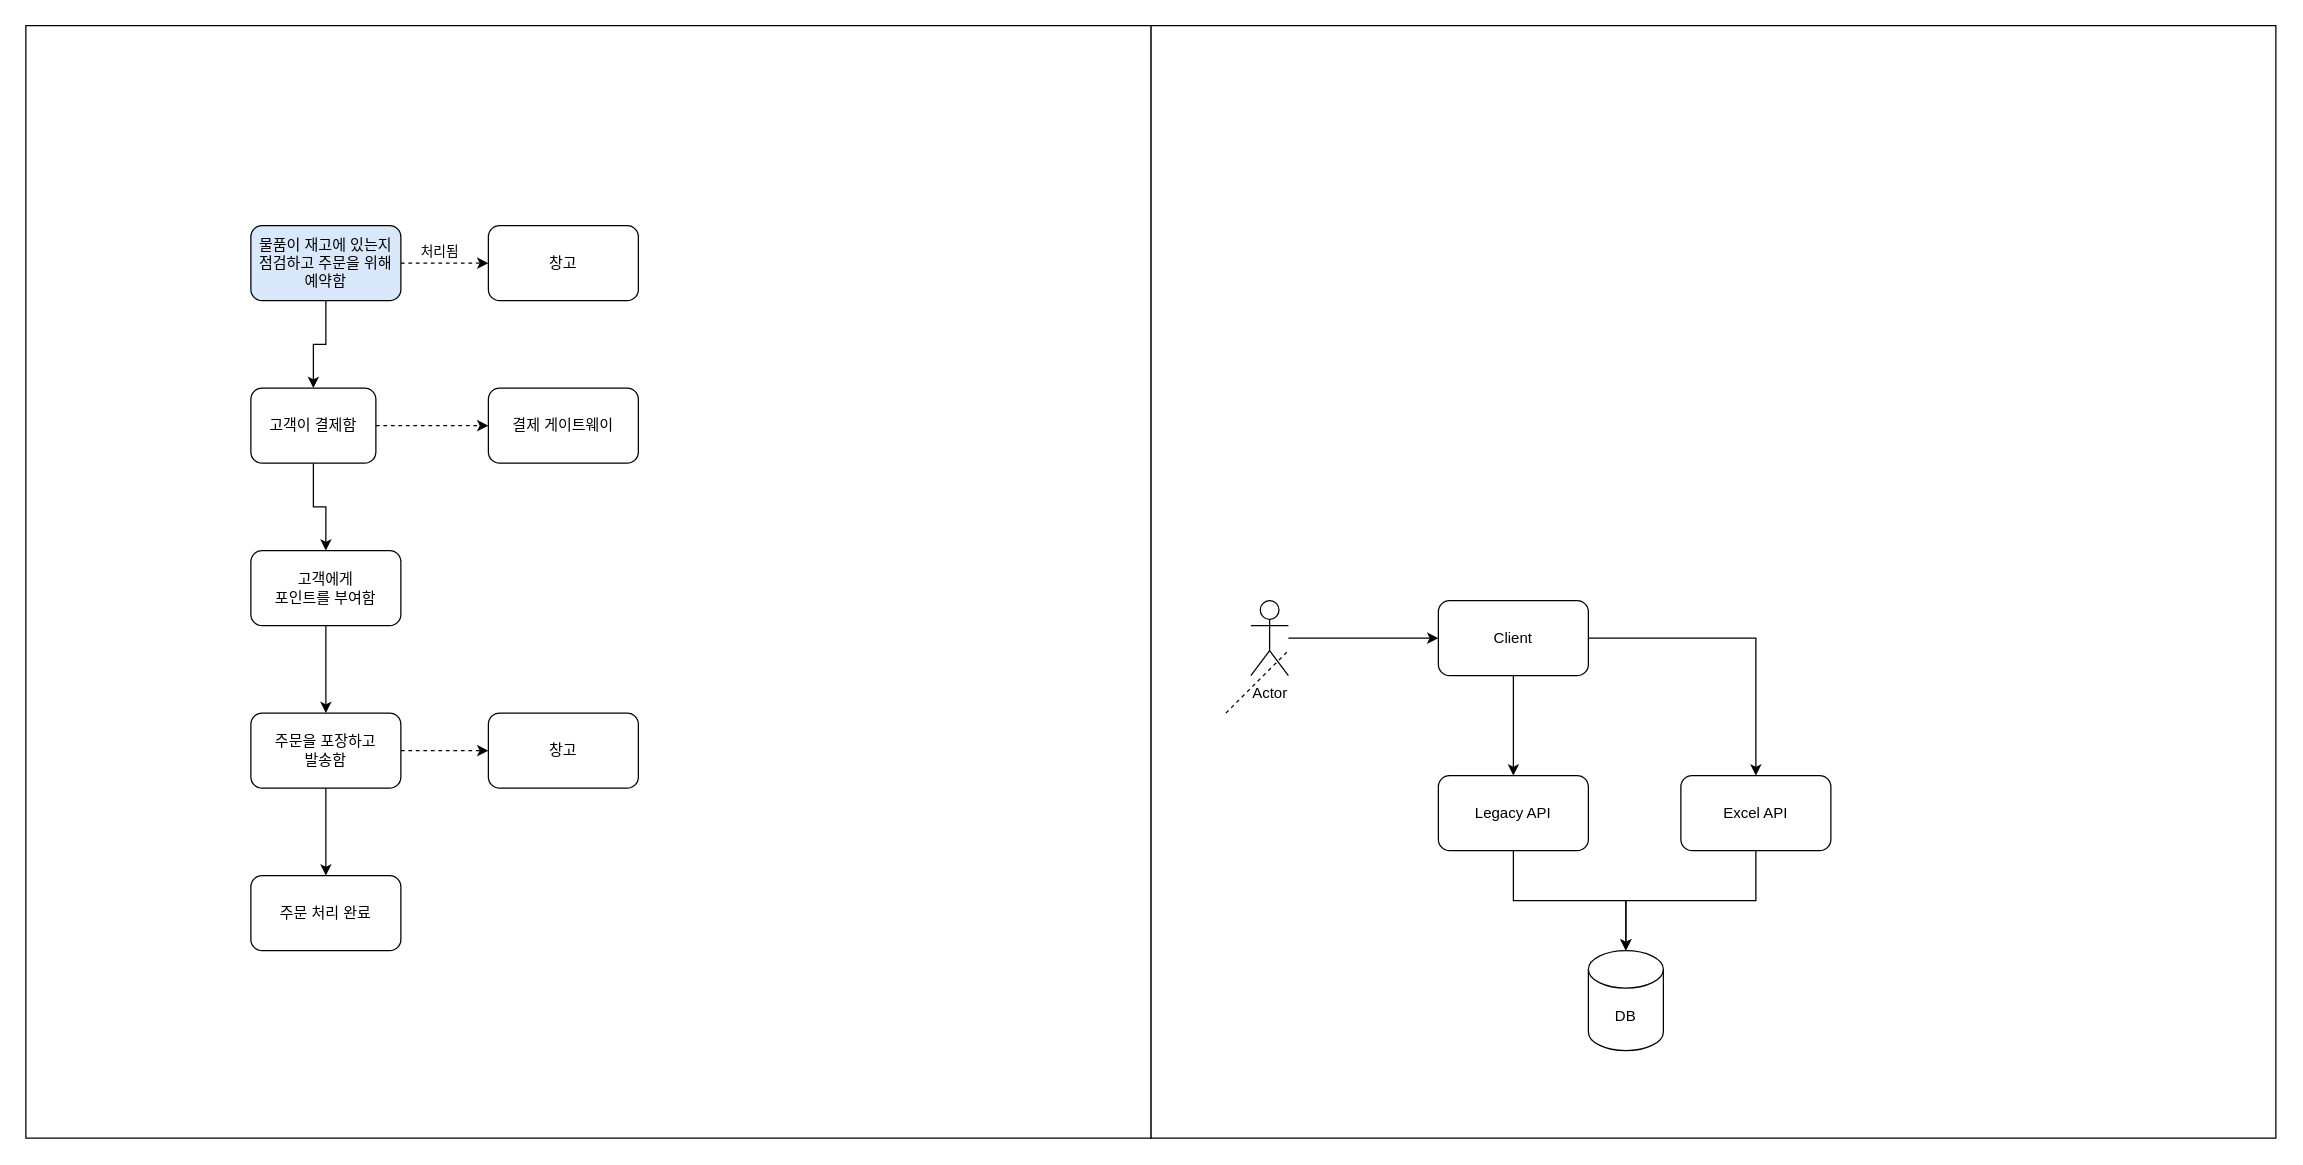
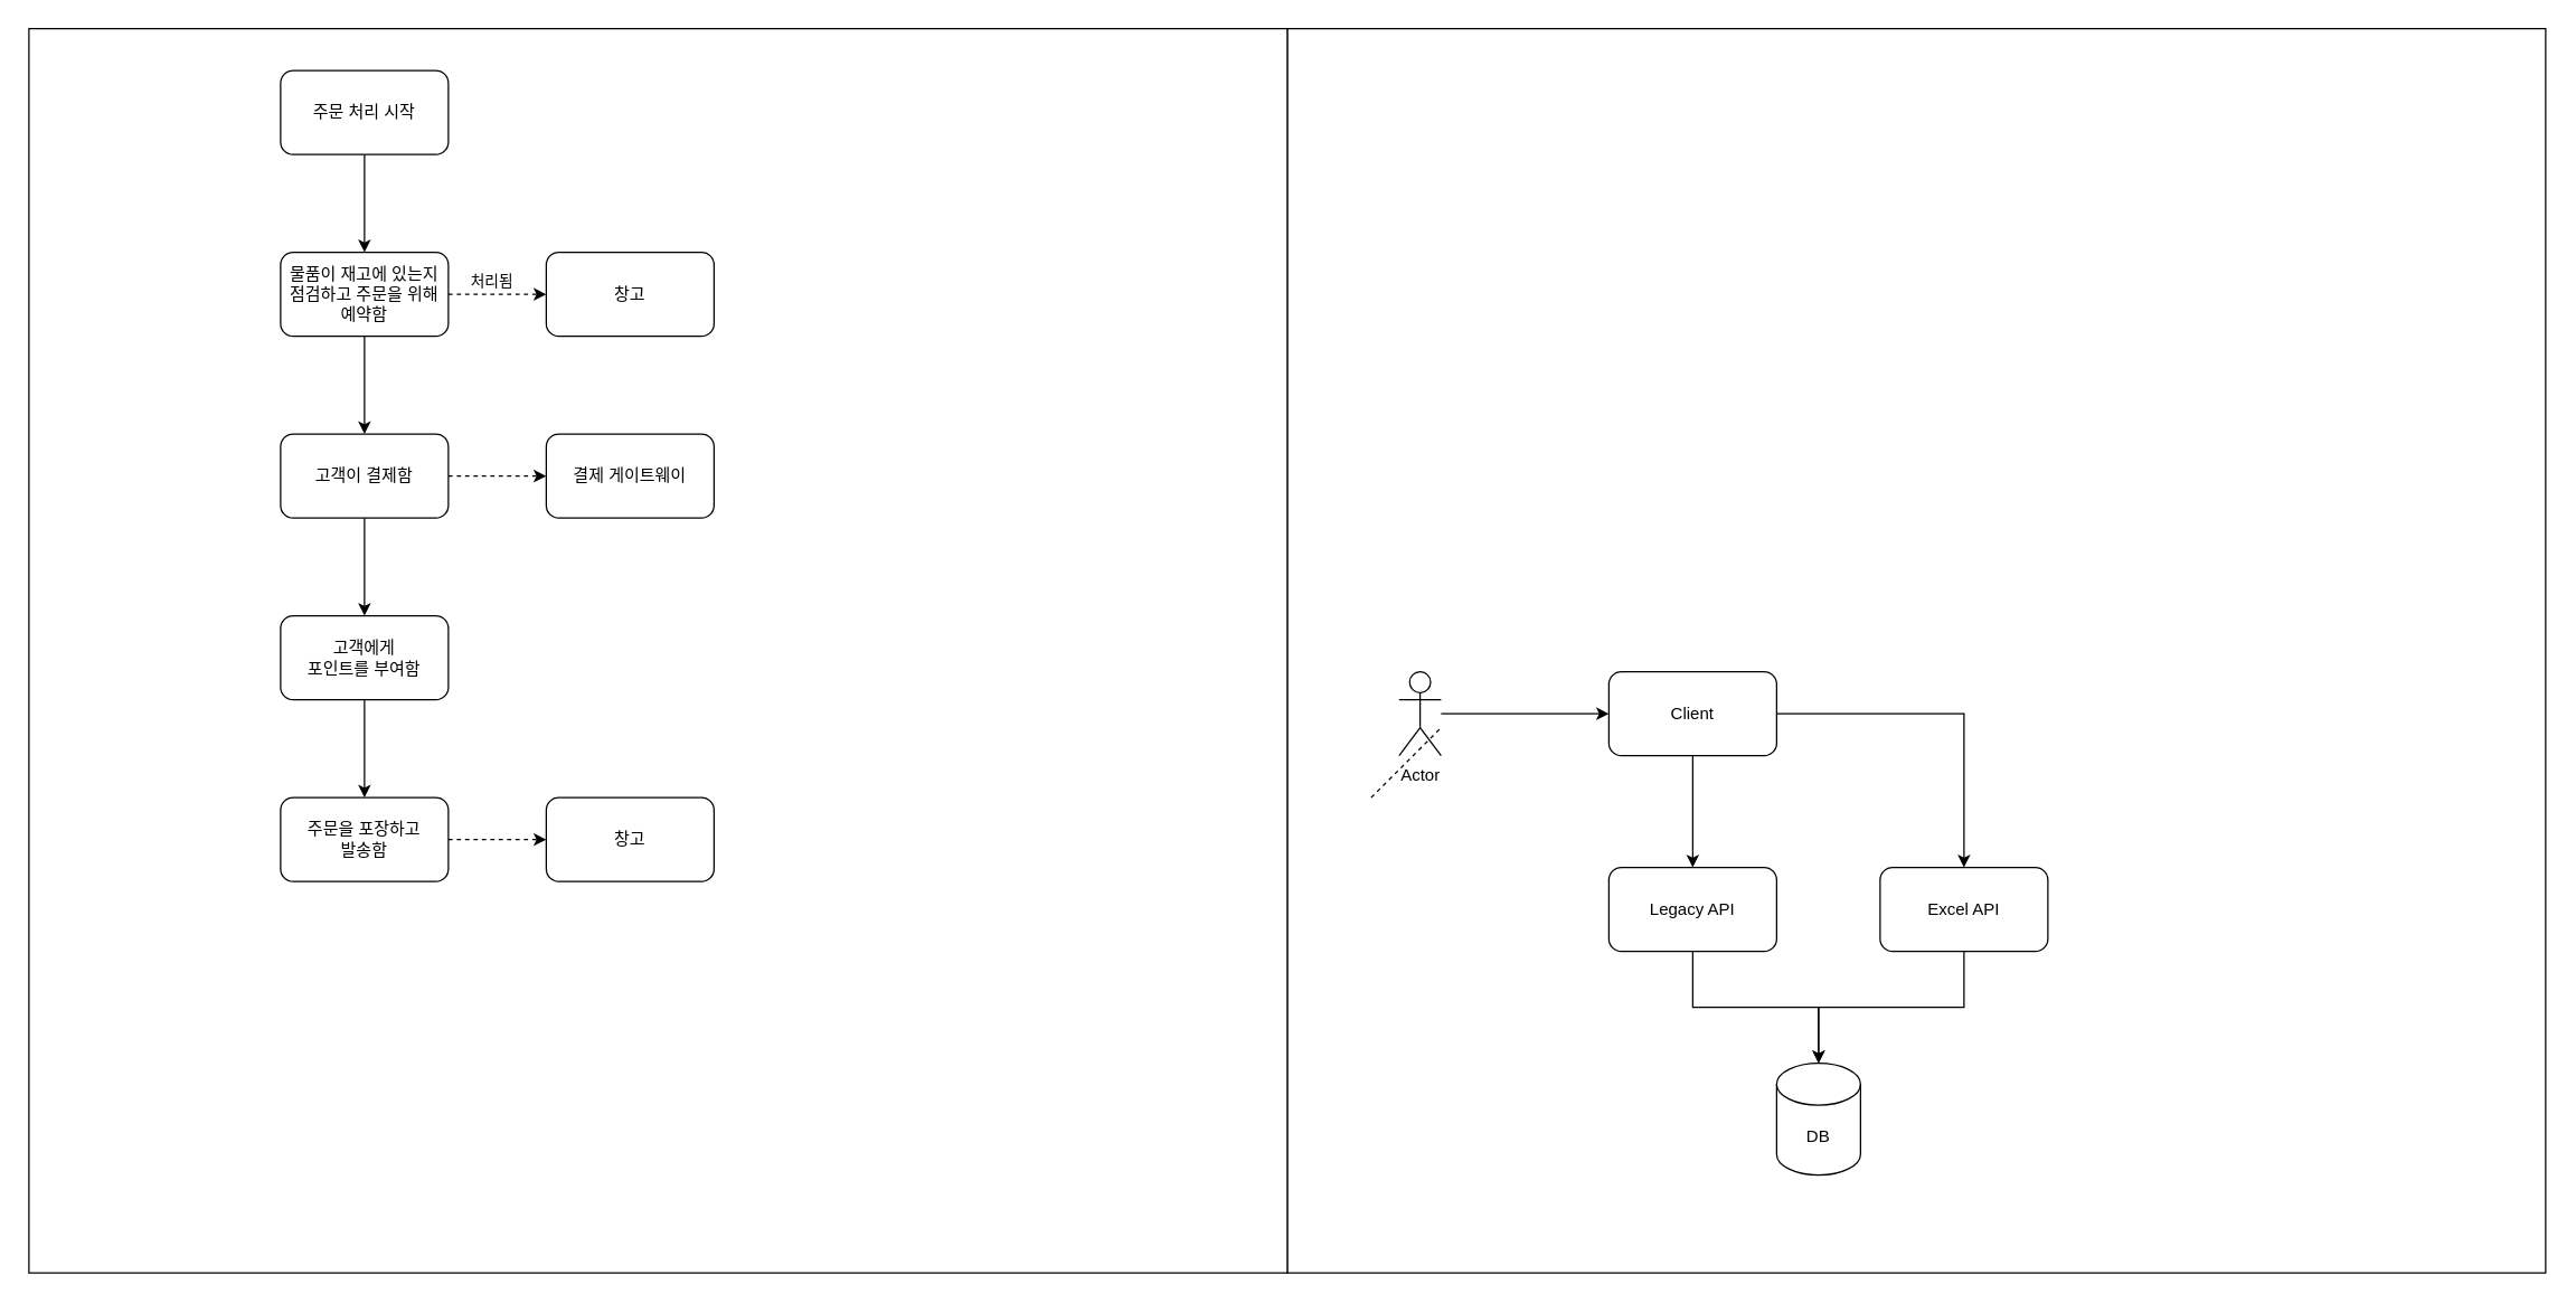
  <mxCell id="0" />
  <mxCell id="1" parent="0" />
  <mxCell id="2" value="" style="rounded=0;whiteSpace=wrap;html=1;movable=0;resizable=0;rotatable=0;deletable=0;editable=0;locked=1;connectable=0;" parent="1" vertex="1"><mxGeometry x="920" width="900" height="890" as="geometry" y="20" /></mxCell>
  <mxCell id="3" value="Legacy API" style="rounded=1;whiteSpace=wrap;html=1;" parent="1" vertex="1"><mxGeometry x="1150" y="620" width="120" height="60" as="geometry" /></mxCell>
  <mxCell id="4" value="DB" style="shape=cylinder3;whiteSpace=wrap;html=1;boundedLbl=1;backgroundOutline=1;size=15;" parent="1" vertex="1"><mxGeometry x="1270" y="760" width="60" height="80" as="geometry" /></mxCell>
  <mxCell id="5" style="edgeStyle=orthogonalEdgeStyle;rounded=0;orthogonalLoop=1;jettySize=auto;html=1;entryX=0.5;entryY=0;entryDx=0;entryDy=0;" parent="1" source="7" target="3" edge="1"><mxGeometry relative="1" as="geometry" /></mxCell>
  <mxCell id="6" style="edgeStyle=orthogonalEdgeStyle;rounded=0;orthogonalLoop=1;jettySize=auto;html=1;entryX=0.5;entryY=0;entryDx=0;entryDy=0;" parent="1" source="7" target="11" edge="1"><mxGeometry relative="1" as="geometry" /></mxCell>
  <mxCell id="7" value="Client" style="rounded=1;whiteSpace=wrap;html=1;" parent="1" vertex="1"><mxGeometry x="1150" y="480" width="120" height="60" as="geometry" /></mxCell>
  <mxCell id="8" style="edgeStyle=orthogonalEdgeStyle;rounded=0;orthogonalLoop=1;jettySize=auto;html=1;entryX=0;entryY=0.5;entryDx=0;entryDy=0;" parent="1" source="9" target="7" edge="1"><mxGeometry relative="1" as="geometry" /></mxCell>
  <mxCell id="9" value="Actor" style="shape=umlActor;verticalLabelPosition=bottom;verticalAlign=top;html=1;outlineConnect=0;" parent="1" vertex="1"><mxGeometry x="1000" y="480" width="30" height="60" as="geometry" /></mxCell>
  <mxCell id="10" style="edgeStyle=orthogonalEdgeStyle;rounded=0;orthogonalLoop=1;jettySize=auto;html=1;entryX=0.5;entryY=0;entryDx=0;entryDy=0;entryPerimeter=0;" parent="1" source="3" target="4" edge="1"><mxGeometry relative="1" as="geometry" /></mxCell>
  <mxCell id="11" value="Excel API" style="rounded=1;whiteSpace=wrap;html=1;" parent="1" vertex="1"><mxGeometry x="1344" y="620" width="120" height="60" as="geometry" /></mxCell>
  <mxCell id="12" style="edgeStyle=orthogonalEdgeStyle;rounded=0;orthogonalLoop=1;jettySize=auto;html=1;entryX=0.5;entryY=0;entryDx=0;entryDy=0;entryPerimeter=0;exitX=0.5;exitY=1;exitDx=0;exitDy=0;" parent="1" source="11" target="4" edge="1"><mxGeometry relative="1" as="geometry" /></mxCell>
  <mxCell id="13" value="" style="rounded=0;whiteSpace=wrap;html=1;movable=0;resizable=0;rotatable=0;deletable=0;editable=0;locked=1;connectable=0;" vertex="1" parent="1"><mxGeometry x="20" width="900" height="890" as="geometry" y="20" /></mxCell>
+ <mxCell id="14" style="edgeStyle=orthogonalEdgeStyle;rounded=0;orthogonalLoop=1;jettySize=auto;html=1;entryX=0.5;entryY=0;entryDx=0;entryDy=0;" edge="1" parent="1" source="15" target="22"><mxGeometry relative="1" as="geometry" /></mxCell>
+ <mxCell id="15" value="주문 처리 시작" style="rounded=1;whiteSpace=wrap;html=1;" vertex="1" parent="1"><mxGeometry x="200" y="50" width="120" height="60" as="geometry" /></mxCell>
  <mxCell id="16" style="edgeStyle=orthogonalEdgeStyle;rounded=0;orthogonalLoop=1;jettySize=auto;html=1;entryX=0.5;entryY=0;entryDx=0;entryDy=0;" edge="1" parent="1" source="18" target="24"><mxGeometry relative="1" as="geometry" /></mxCell>
  <mxCell id="17" value="" style="edgeStyle=orthogonalEdgeStyle;rounded=0;orthogonalLoop=1;jettySize=auto;html=1;dashed=1;" edge="1" parent="1" source="18" target="29"><mxGeometry relative="1" as="geometry" /></mxCell>
- <mxCell id="18" value="고객이 결제함" style="rounded=1;whiteSpace=wrap;html=1;" vertex="1" parent="1"><mxGeometry x="200" y="310" width="100" height="60" as="geometry" /></mxCell>
+ <mxCell id="18" value="고객이 결제함" style="rounded=1;whiteSpace=wrap;html=1;" vertex="1" parent="1"><mxGeometry x="200" y="310" width="120" height="60" as="geometry" /></mxCell>
  <mxCell id="19" style="edgeStyle=orthogonalEdgeStyle;rounded=0;orthogonalLoop=1;jettySize=auto;html=1;entryX=0.5;entryY=0;entryDx=0;entryDy=0;" edge="1" parent="1" source="22" target="18"><mxGeometry relative="1" as="geometry" /></mxCell>
  <mxCell id="20" value="" style="edgeStyle=orthogonalEdgeStyle;rounded=0;orthogonalLoop=1;jettySize=auto;html=1;dashed=1;" edge="1" parent="1" source="22" target="30"><mxGeometry relative="1" as="geometry" /></mxCell>
  <mxCell id="21" value="처리됨" style="edgeLabel;html=1;align=center;verticalAlign=middle;resizable=0;points=[];" vertex="1" connectable="0" parent="20"><mxGeometry x="-0.143" y="3" relative="1" as="geometry"><mxPoint y="-7" as="offset" /></mxGeometry></mxCell>
- <mxCell id="22" value="물품이 재고에 있는지&lt;div&gt;점검하고 주문을 위해&lt;/div&gt;&lt;div&gt;예약함&lt;/div&gt;" style="rounded=1;whiteSpace=wrap;html=1;fillColor=#dae8fc;" vertex="1" parent="1"><mxGeometry x="200" y="180" width="120" height="60" as="geometry" /></mxCell>
+ <mxCell id="22" value="물품이 재고에 있는지&lt;div&gt;점검하고 주문을 위해&lt;/div&gt;&lt;div&gt;예약함&lt;/div&gt;" style="rounded=1;whiteSpace=wrap;html=1;" vertex="1" parent="1"><mxGeometry x="200" y="180" width="120" height="60" as="geometry" /></mxCell>
  <mxCell id="23" style="edgeStyle=orthogonalEdgeStyle;rounded=0;orthogonalLoop=1;jettySize=auto;html=1;entryX=0.5;entryY=0;entryDx=0;entryDy=0;" edge="1" parent="1" source="24" target="27"><mxGeometry relative="1" as="geometry" /></mxCell>
  <mxCell id="24" value="고객에게&lt;div&gt;포인트를 부여함&lt;/div&gt;" style="rounded=1;whiteSpace=wrap;html=1;" vertex="1" parent="1"><mxGeometry x="200" y="440" width="120" height="60" as="geometry" /></mxCell>
- <mxCell id="25" style="edgeStyle=orthogonalEdgeStyle;rounded=0;orthogonalLoop=1;jettySize=auto;html=1;" edge="1" parent="1" source="27" target="28"><mxGeometry relative="1" as="geometry" /></mxCell>
  <mxCell id="26" value="" style="edgeStyle=orthogonalEdgeStyle;rounded=0;orthogonalLoop=1;jettySize=auto;html=1;dashed=1;" edge="1" parent="1" source="27" target="31"><mxGeometry relative="1" as="geometry" /></mxCell>
  <mxCell id="27" value="주문을 포장하고&lt;div&gt;발송함&lt;/div&gt;" style="rounded=1;whiteSpace=wrap;html=1;" vertex="1" parent="1"><mxGeometry x="200" y="570" width="120" height="60" as="geometry" /></mxCell>
- <mxCell id="28" value="주문 처리 완료" style="rounded=1;whiteSpace=wrap;html=1;" vertex="1" parent="1"><mxGeometry x="200" y="700" width="120" height="60" as="geometry" /></mxCell>
  <mxCell id="29" value="결제 게이트웨이" style="rounded=1;whiteSpace=wrap;html=1;" vertex="1" parent="1"><mxGeometry x="390" y="310" width="120" height="60" as="geometry" /></mxCell>
  <mxCell id="30" value="창고" style="rounded=1;whiteSpace=wrap;html=1;" vertex="1" parent="1"><mxGeometry x="390" y="180" width="120" height="60" as="geometry" /></mxCell>
  <mxCell id="31" value="창고" style="rounded=1;whiteSpace=wrap;html=1;" vertex="1" parent="1"><mxGeometry x="390" y="570" width="120" height="60" as="geometry" /></mxCell>
  <mxCell id="32" value="" style="endArrow=none;dashed=1;html=1;rounded=0;" edge="1" parent="1"><mxGeometry width="50" height="50" relative="1" as="geometry"><mxPoint x="980" y="570" as="sourcePoint" /><mxPoint x="1030" y="520" as="targetPoint" /></mxGeometry></mxCell>
